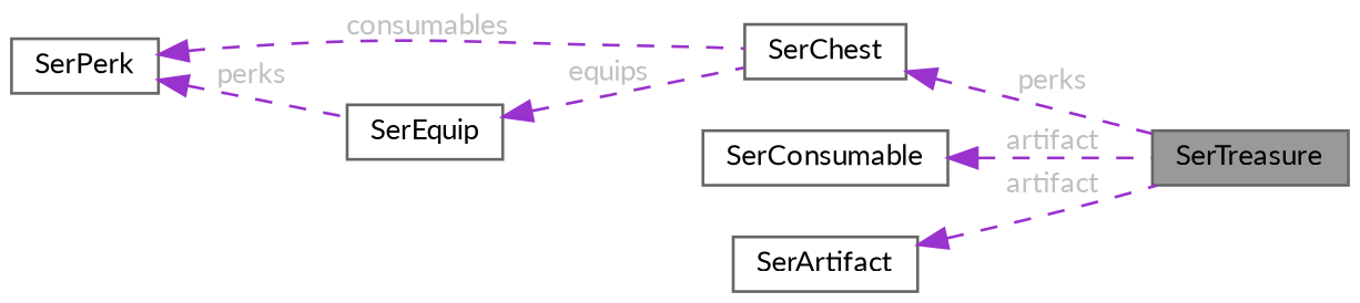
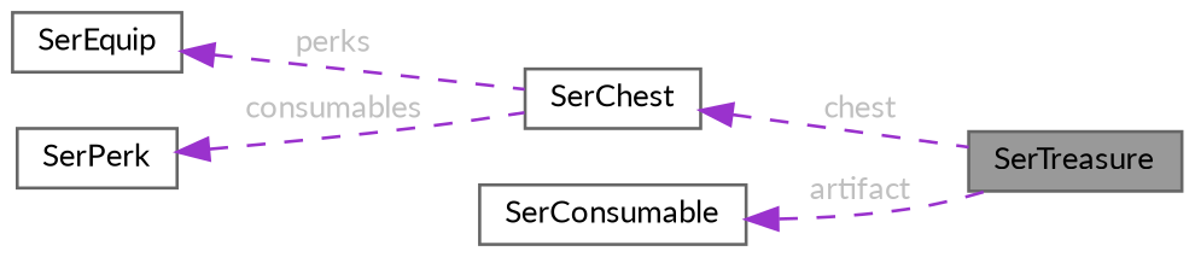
  digraph {
    fontname=Lato
    rankdir=LR
    node [color=gray40 fillcolor=white fontname=Lato fontsize=10 shape=box style=filled]
    edge [color=darkorchid3 dir=back fontcolor=grey fontname=Lato fontsize=10 labelfontname=Helvetica labelfontsize=10 style=dashed]
    n1 [fillcolor=grey60 fontcolor=black height=0.2 label=SerTreasure width=0.4]
    n2 [height=0.2 label=SerChest width=0.4]
    n3 [height=0.2 label=SerConsumable width=0.4]
    n4 [height=0.2 label=SerEquip width=0.4]
    n5 [height=0.2 label=SerPerk width=0.4]
-   n6 [height=0.2 label=SerArtifact width=0.4]
-   n2 -> n1 [label=" perks"]
+   n2 -> n1 [label=" chest"]
    n3 -> n1 [label=" artifact"]
-   n4 -> n2 [label=" equips"]
+   n4 -> n2 [label=" perks"]
    n5 -> n2 [label=" consumables"]
-   n5 -> n4 [label=" perks"]
-   n6 -> n1 [label=" artifact"]
  }
